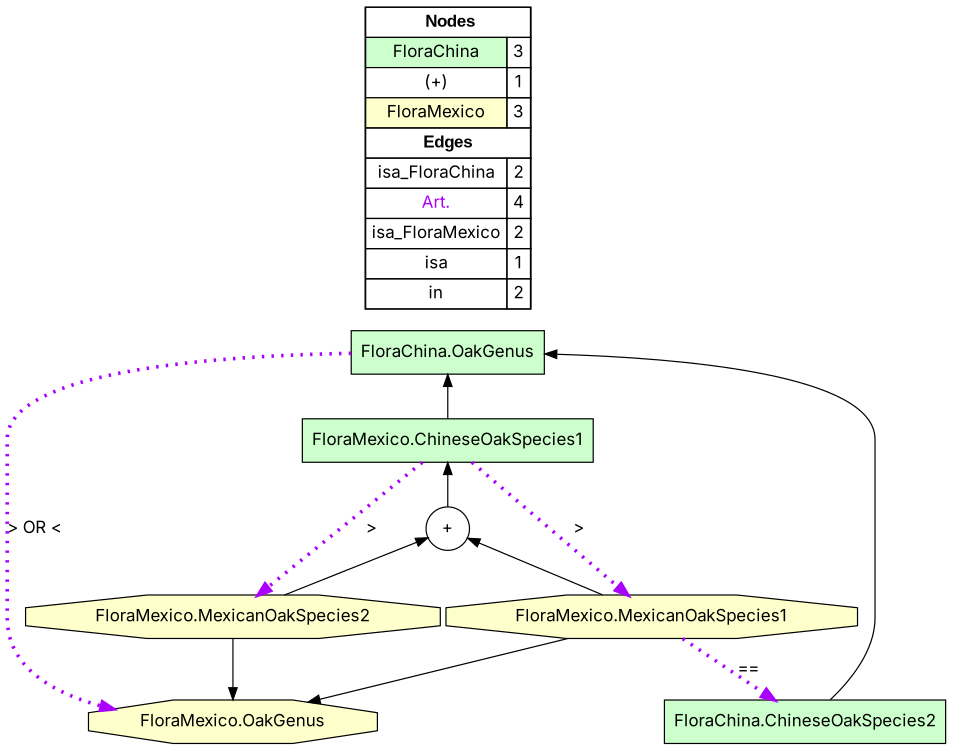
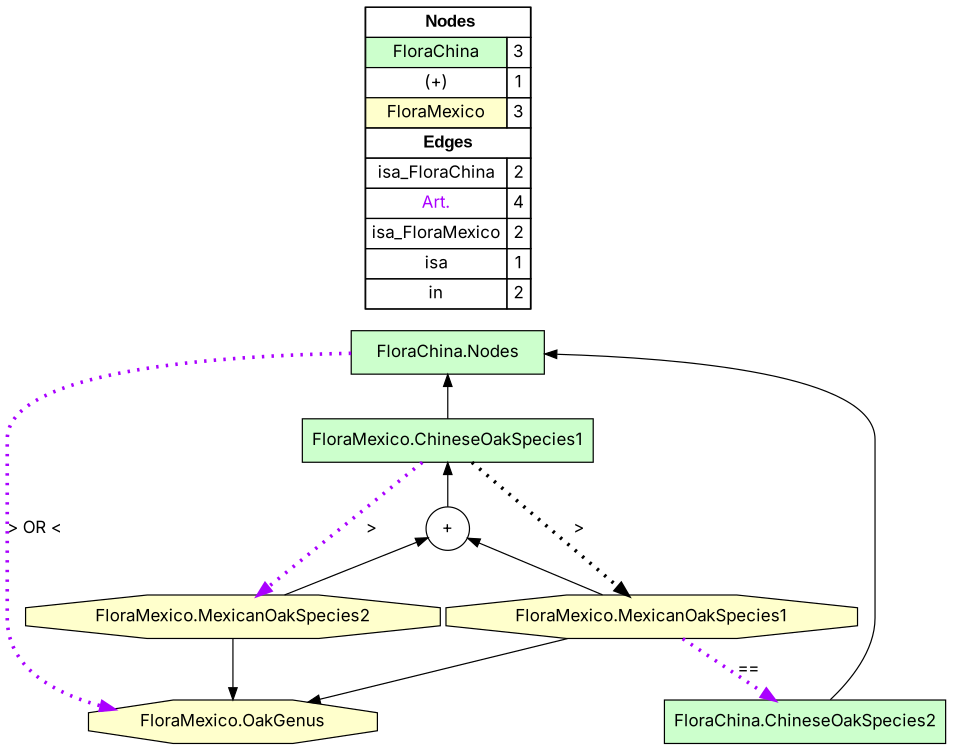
  digraph {
    fontname=Inter
    rankdir=TB
    node [fillcolor="#CCFFCC" fontname=Inter shape=box style=filled]
    edge [color="#000000" constraint=true fontname=Inter penwidth=1 style=solid]
    n1 [fillcolor=white label=<   <TABLE BORDER="0" CELLBORDER="1" CELLSPACING="0" CELLPADDING="4">  <TR> <TD COLSPAN="2"><font face="Arial Black"> Nodes</font></TD> </TR>  <TR>   <TD bgcolor="#CCFFCC">FloraChina</TD>   <TD>3</TD>   </TR>  <TR>   <TD bgcolor="#FFFFFF">(+)</TD>   <TD>1</TD>   </TR>  <TR>   <TD bgcolor="#FFFFCC">FloraMexico</TD>   <TD>3</TD>   </TR>  <TR> <TD COLSPAN="2"><font face = "Arial Black"> Edges </font></TD> </TR>  <TR>   <TD><font color ="#000000">isa_FloraChina</font></TD>   <TD>2</TD>   </TR>  <TR>   <TD><font color ="#AA00FF">Art.</font></TD>   <TD>4</TD>   </TR>  <TR>   <TD><font color ="#000000">isa_FloraMexico</font></TD>   <TD>2</TD>   </TR>  <TR>   <TD><font color ="#000000">isa</font></TD>   <TD>1</TD>   </TR>  <TR>   <TD><font color ="#000000">in</font></TD>   <TD>2</TD>   </TR>  </TABLE>   > margin=0]
    n2 [label="FloraMexico.ChineseOakSpecies1"]
-   "FloraChina.OakGenus"
+   "FloraChina.OakGenus" [label="FloraChina.Nodes"]
    "FloraChina.ChineseOakSpecies2"
    "FloraMexico.OakGenus" [fillcolor="#FFFFCC" shape=octagon]
    n6 [fillcolor="#FFFFFF" label="+" shape=circle]
    "FloraMexico.MexicanOakSpecies1" [fillcolor="#FFFFCC" shape=octagon]
    "FloraMexico.MexicanOakSpecies2" [fillcolor="#FFFFCC" shape=octagon]
    subgraph sub_1 {
      rank=source
      n1
    }
    n2 -> n6 [dir=back]
-   n2 -> "FloraMexico.MexicanOakSpecies1" [color="#AA00FF" label=">" penwidth=3 style=dotted]
+   n2 -> "FloraMexico.MexicanOakSpecies1" [label=">" penwidth=3 style=dotted]
    n2 -> "FloraMexico.MexicanOakSpecies2" [color="#AA00FF" label=">" penwidth=3 style=dotted]
    "FloraChina.OakGenus" -> n2 [dir=back]
    "FloraChina.OakGenus" -> "FloraChina.ChineseOakSpecies2" [dir=back]
    "FloraChina.OakGenus" -> "FloraMexico.OakGenus" [color="#AA00FF" label="> OR <" penwidth=3 style=dotted]
    n6 -> "FloraMexico.MexicanOakSpecies1" [dir=back]
    n6 -> "FloraMexico.MexicanOakSpecies2" [dir=back]
    "FloraMexico.MexicanOakSpecies1" -> "FloraChina.ChineseOakSpecies2" [color="#AA00FF" label="==" penwidth=3 style=dotted]
    "FloraMexico.MexicanOakSpecies1" -> "FloraMexico.OakGenus"
    "FloraMexico.MexicanOakSpecies2" -> "FloraMexico.OakGenus"
  }
